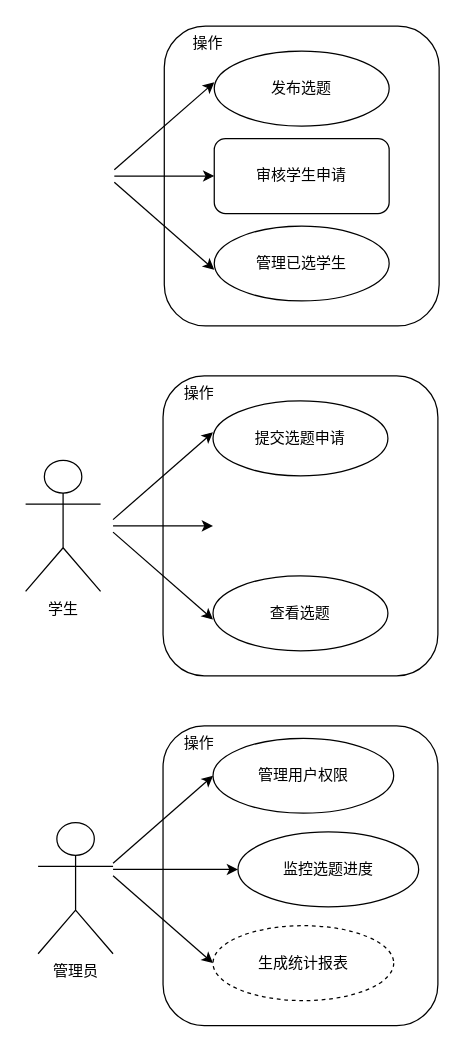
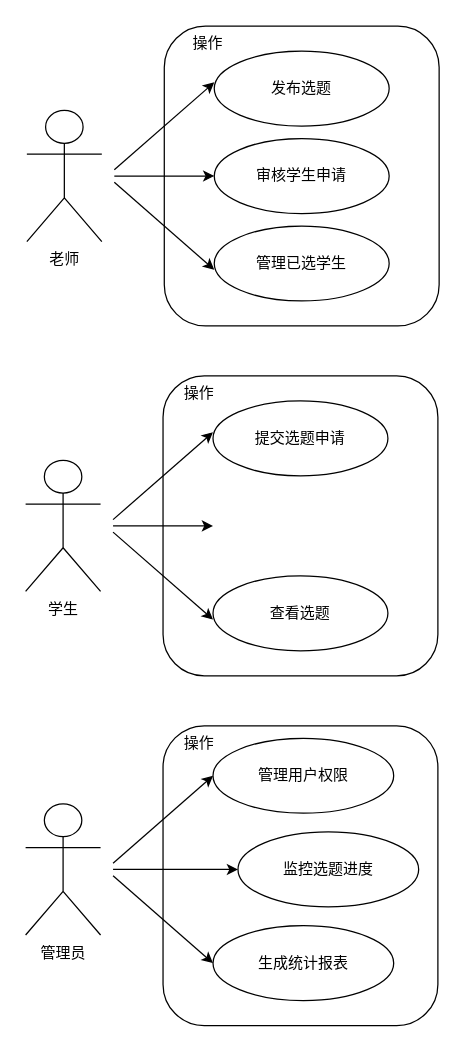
  <mxCell id="0" />
  <mxCell id="1" parent="0" />
  <mxCell id="2" value="" style="group;labelBackgroundColor=none;rounded=1;" parent="1" vertex="1" connectable="0"><mxGeometry x="20" y="580" width="330" height="240" as="geometry" /></mxCell>
  <mxCell id="3" value="" style="rounded=1;whiteSpace=wrap;html=1;fillColor=none;strokeColor=#000000;" parent="2" vertex="1"><mxGeometry x="110" width="220" height="240" as="geometry" /></mxCell>
  <mxCell id="4" value="管理用户权限" style="ellipse;whiteSpace=wrap;html=1;fillColor=none;rounded=1;" parent="2" vertex="1"><mxGeometry x="150.004" y="10" width="144.615" height="60" as="geometry" /></mxCell>
  <mxCell id="5" value="监控选题进度" style="ellipse;whiteSpace=wrap;html=1;fillColor=none;rounded=1;" parent="2" vertex="1"><mxGeometry x="170.005" y="85" width="144.615" height="60" as="geometry" /></mxCell>
- <mxCell id="6" value="生成统计报表" style="ellipse;whiteSpace=wrap;html=1;fillColor=none;rounded=1;dashed=1;" parent="2" vertex="1"><mxGeometry x="150.008" y="160" width="144.615" height="60" as="geometry" /></mxCell>
- <mxCell id="7" value="管理员" style="shape=umlActor;verticalLabelPosition=bottom;verticalAlign=top;html=1;outlineConnect=0;fillColor=none;rounded=1;" parent="2" vertex="1"><mxGeometry x="10" y="77.5" width="60" height="105" as="geometry" /></mxCell>
+ <mxCell id="6" value="生成统计报表" style="ellipse;whiteSpace=wrap;html=1;fillColor=none;rounded=1;" parent="2" vertex="1"><mxGeometry x="150.008" y="160" width="144.615" height="60" as="geometry" /></mxCell>
+ <mxCell id="7" value="管理员" style="shape=umlActor;verticalLabelPosition=bottom;verticalAlign=top;html=1;outlineConnect=0;fillColor=none;rounded=1;" parent="2" vertex="1"><mxGeometry y="62.5" width="60" height="105" as="geometry" /></mxCell>
  <mxCell id="8" value="" style="endArrow=classic;html=1;rounded=1;" parent="2" edge="1"><mxGeometry width="50" height="50" relative="1" as="geometry"><mxPoint x="70" y="110" as="sourcePoint" /><mxPoint x="150.01" y="40" as="targetPoint" /></mxGeometry></mxCell>
  <mxCell id="9" value="" style="endArrow=classic;html=1;entryX=0;entryY=0.5;entryDx=0;entryDy=0;rounded=1;" parent="2" target="5" edge="1"><mxGeometry width="50" height="50" relative="1" as="geometry"><mxPoint x="70" y="115" as="sourcePoint" /><mxPoint x="220" y="140" as="targetPoint" /></mxGeometry></mxCell>
  <mxCell id="10" value="" style="endArrow=classic;html=1;entryX=0;entryY=0.5;entryDx=0;entryDy=0;rounded=1;" parent="2" target="6" edge="1"><mxGeometry width="50" height="50" relative="1" as="geometry"><mxPoint x="70" y="120" as="sourcePoint" /><mxPoint x="130" y="190" as="targetPoint" /></mxGeometry></mxCell>
  <mxCell id="11" value="&lt;span style=&quot;font-family: Helvetica; font-size: 12px; font-style: normal; font-variant-ligatures: normal; font-variant-caps: normal; font-weight: 400; letter-spacing: normal; orphans: 2; text-align: center; text-indent: 0px; text-transform: none; widows: 2; word-spacing: 0px; -webkit-text-stroke-width: 0px; text-decoration-thickness: initial; text-decoration-style: initial; text-decoration-color: initial; float: none; display: inline !important;&quot;&gt;&lt;font color=&quot;#030303&quot;&gt;操作&lt;/font&gt;&lt;/span&gt;" style="text;whiteSpace=wrap;html=1;labelBackgroundColor=none;fontColor=default;rounded=1;" parent="2" vertex="1"><mxGeometry x="125" width="60" height="40" as="geometry" /></mxCell>
  <mxCell id="12" value="" style="group;rounded=1;" parent="1" vertex="1" connectable="0"><mxGeometry x="20" y="300" width="330" height="240" as="geometry" /></mxCell>
  <mxCell id="13" value="" style="rounded=1;whiteSpace=wrap;html=1;fillColor=none;strokeColor=#000000;" parent="12" vertex="1"><mxGeometry x="110" width="220" height="240" as="geometry" /></mxCell>
  <mxCell id="14" value="学生" style="shape=umlActor;verticalLabelPosition=bottom;verticalAlign=top;html=1;outlineConnect=0;fillColor=none;rounded=1;" parent="12" vertex="1"><mxGeometry y="67.5" width="60" height="105" as="geometry" /></mxCell>
  <mxCell id="15" value="查看选题" style="ellipse;whiteSpace=wrap;html=1;fillColor=none;rounded=1;" parent="12" vertex="1"><mxGeometry x="150" y="160" width="140" height="60" as="geometry" /></mxCell>
  <mxCell id="16" value="提交选题申请" style="ellipse;whiteSpace=wrap;html=1;fillColor=none;rounded=1;" parent="12" vertex="1"><mxGeometry x="150" y="20" width="140" height="60" as="geometry" /></mxCell>
  <mxCell id="17" value="" style="endArrow=classic;html=1;rounded=1;" parent="12" edge="1"><mxGeometry width="50" height="50" relative="1" as="geometry"><mxPoint x="69.99" y="115" as="sourcePoint" /><mxPoint x="150" y="45" as="targetPoint" /></mxGeometry></mxCell>
  <mxCell id="18" value="" style="endArrow=classic;html=1;entryX=0;entryY=0.5;entryDx=0;entryDy=0;rounded=1;" parent="12" edge="1"><mxGeometry width="50" height="50" relative="1" as="geometry"><mxPoint x="69.99" y="120" as="sourcePoint" /><mxPoint x="149.995" y="120" as="targetPoint" /></mxGeometry></mxCell>
  <mxCell id="19" value="" style="endArrow=classic;html=1;entryX=0;entryY=0.5;entryDx=0;entryDy=0;rounded=1;" parent="12" edge="1"><mxGeometry width="50" height="50" relative="1" as="geometry"><mxPoint x="69.99" y="125" as="sourcePoint" /><mxPoint x="149.998" y="195" as="targetPoint" /></mxGeometry></mxCell>
  <mxCell id="20" value="&lt;span style=&quot;font-family: Helvetica; font-size: 12px; font-style: normal; font-variant-ligatures: normal; font-variant-caps: normal; font-weight: 400; letter-spacing: normal; orphans: 2; text-align: center; text-indent: 0px; text-transform: none; widows: 2; word-spacing: 0px; -webkit-text-stroke-width: 0px; text-decoration-thickness: initial; text-decoration-style: initial; text-decoration-color: initial; float: none; display: inline !important;&quot;&gt;&lt;font color=&quot;#000000&quot;&gt;操作&lt;/font&gt;&lt;/span&gt;" style="text;whiteSpace=wrap;html=1;labelBackgroundColor=none;rounded=1;" parent="12" vertex="1"><mxGeometry x="125" width="60" height="40" as="geometry" /></mxCell>
  <mxCell id="21" value="" style="group;rounded=1;" parent="1" vertex="1" connectable="0"><mxGeometry x="21" y="20" width="330" height="240" as="geometry" /></mxCell>
  <mxCell id="22" value="" style="rounded=1;whiteSpace=wrap;html=1;fillColor=none;strokeColor=#000000;" parent="21" vertex="1"><mxGeometry x="110" width="220" height="240" as="geometry" /></mxCell>
+ <mxCell id="23" value="老师" style="shape=umlActor;verticalLabelPosition=bottom;verticalAlign=top;html=1;outlineConnect=0;fillColor=none;rounded=1;" parent="21" vertex="1"><mxGeometry y="67.5" width="60" height="105" as="geometry" /></mxCell>
  <mxCell id="24" value="" style="group;rounded=1;" parent="21" vertex="1" connectable="0"><mxGeometry x="150" y="20" width="140" height="200" as="geometry" /></mxCell>
  <mxCell id="25" value="发布选题" style="ellipse;whiteSpace=wrap;html=1;fillColor=none;rounded=1;" parent="24" vertex="1"><mxGeometry width="140" height="60" as="geometry" /></mxCell>
- <mxCell id="26" value="审核学生申请" style="whiteSpace=wrap;html=1;fillColor=none;rounded=1;" parent="24" vertex="1"><mxGeometry y="70" width="140" height="60" as="geometry" /></mxCell>
+ <mxCell id="26" value="审核学生申请" style="ellipse;whiteSpace=wrap;html=1;fillColor=none;rounded=1;" parent="24" vertex="1"><mxGeometry y="70" width="140" height="60" as="geometry" /></mxCell>
  <mxCell id="27" value="管理已选学生" style="ellipse;whiteSpace=wrap;html=1;fillColor=none;rounded=1;" parent="24" vertex="1"><mxGeometry y="140" width="140" height="60" as="geometry" /></mxCell>
  <mxCell id="28" value="" style="endArrow=classic;html=1;rounded=1;" parent="21" edge="1"><mxGeometry width="50" height="50" relative="1" as="geometry"><mxPoint x="70" y="115" as="sourcePoint" /><mxPoint x="150.01" y="45" as="targetPoint" /></mxGeometry></mxCell>
  <mxCell id="29" value="" style="endArrow=classic;html=1;entryX=0;entryY=0.5;entryDx=0;entryDy=0;rounded=1;" parent="21" edge="1"><mxGeometry width="50" height="50" relative="1" as="geometry"><mxPoint x="70" y="120" as="sourcePoint" /><mxPoint x="150.005" y="120" as="targetPoint" /></mxGeometry></mxCell>
  <mxCell id="30" value="" style="endArrow=classic;html=1;entryX=0;entryY=0.5;entryDx=0;entryDy=0;rounded=1;" parent="21" edge="1"><mxGeometry width="50" height="50" relative="1" as="geometry"><mxPoint x="70" y="125" as="sourcePoint" /><mxPoint x="150.008" y="195" as="targetPoint" /></mxGeometry></mxCell>
  <mxCell id="31" value="&lt;span style=&quot;font-family: Helvetica; font-size: 12px; font-style: normal; font-variant-ligatures: normal; font-variant-caps: normal; font-weight: 400; letter-spacing: normal; orphans: 2; text-align: center; text-indent: 0px; text-transform: none; widows: 2; word-spacing: 0px; -webkit-text-stroke-width: 0px; text-decoration-thickness: initial; text-decoration-style: initial; text-decoration-color: initial; float: none; display: inline !important;&quot;&gt;&lt;font color=&quot;#000000&quot;&gt;操作&lt;/font&gt;&lt;/span&gt;" style="text;whiteSpace=wrap;html=1;labelBackgroundColor=none;rounded=1;" parent="21" vertex="1"><mxGeometry x="131" width="60" height="40" as="geometry" /></mxCell>
